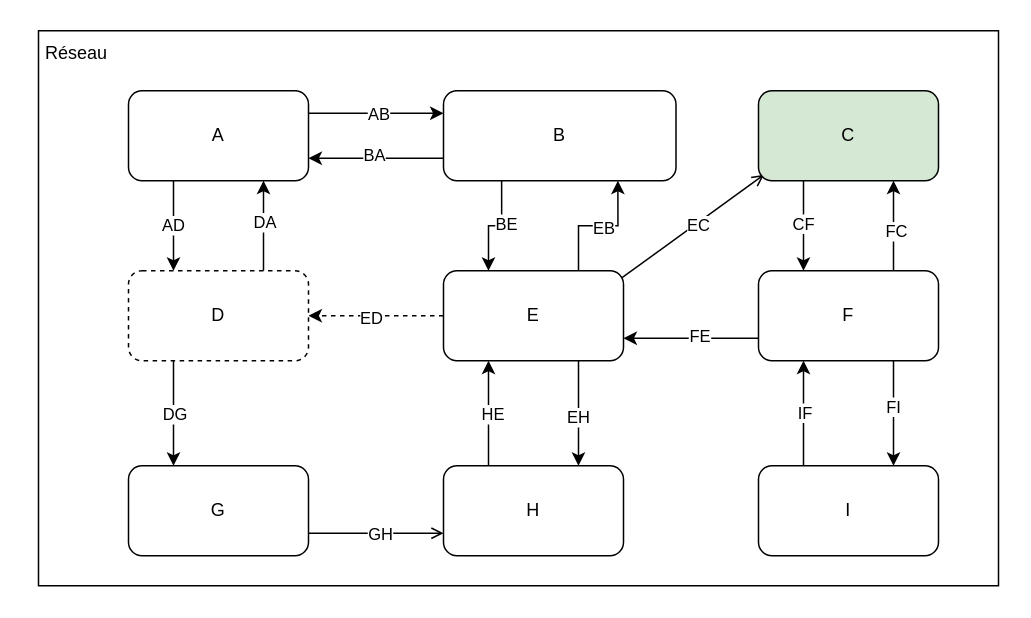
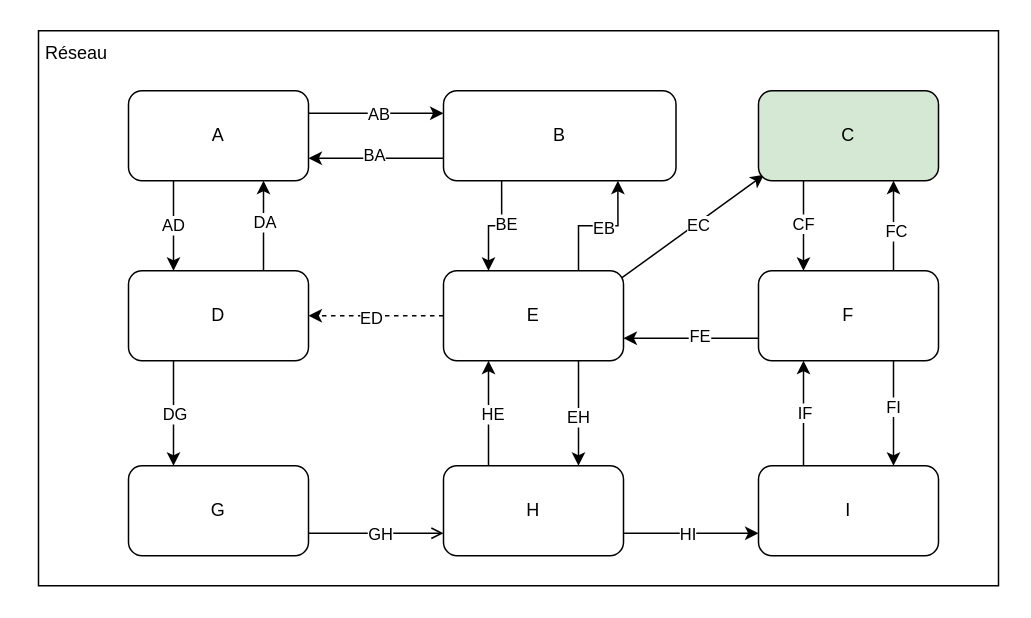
  <mxCell id="0" />
  <mxCell id="1" parent="0" />
- <mxCell id="2" style="rounded=0;orthogonalLoop=1;jettySize=auto;html=1;exitX=0.988;exitY=0.083;exitDx=0;exitDy=0;entryX=0.031;entryY=0.933;entryDx=0;entryDy=0;entryPerimeter=0;exitPerimeter=0;endArrow=open;" edge="1" parent="1" source="10" target="18"><mxGeometry relative="1" as="geometry" /></mxCell>
+ <mxCell id="2" style="rounded=0;orthogonalLoop=1;jettySize=auto;html=1;exitX=0.988;exitY=0.083;exitDx=0;exitDy=0;entryX=0.031;entryY=0.933;entryDx=0;entryDy=0;entryPerimeter=0;exitPerimeter=0;" edge="1" parent="1" source="10" target="18"><mxGeometry relative="1" as="geometry" /></mxCell>
  <mxCell id="3" value="EC" style="edgeLabel;html=1;align=center;verticalAlign=middle;resizable=0;points=[];" vertex="1" connectable="0" parent="2"><mxGeometry x="0.055" y="-1" relative="1" as="geometry"><mxPoint as="offset" /></mxGeometry></mxCell>
  <mxCell id="4" style="edgeStyle=orthogonalEdgeStyle;rounded=0;orthogonalLoop=1;jettySize=auto;html=1;exitX=0.75;exitY=1;exitDx=0;exitDy=0;entryX=0.75;entryY=0;entryDx=0;entryDy=0;" edge="1" parent="1" source="10" target="23"><mxGeometry relative="1" as="geometry" /></mxCell>
  <mxCell id="5" value="EH" style="edgeLabel;html=1;align=center;verticalAlign=middle;resizable=0;points=[];" vertex="1" connectable="0" parent="4"><mxGeometry x="0.068" y="-1" relative="1" as="geometry"><mxPoint as="offset" /></mxGeometry></mxCell>
  <mxCell id="6" style="edgeStyle=orthogonalEdgeStyle;rounded=0;orthogonalLoop=1;jettySize=auto;html=1;exitX=0;exitY=0.5;exitDx=0;exitDy=0;entryX=1;entryY=0.5;entryDx=0;entryDy=0;dashed=1;" edge="1" parent="1" source="10" target="43"><mxGeometry relative="1" as="geometry" /></mxCell>
  <mxCell id="7" value="ED" style="edgeLabel;html=1;align=center;verticalAlign=middle;resizable=0;points=[];" vertex="1" connectable="0" parent="6"><mxGeometry x="0.089" y="1" relative="1" as="geometry"><mxPoint as="offset" /></mxGeometry></mxCell>
  <mxCell id="8" style="edgeStyle=orthogonalEdgeStyle;rounded=0;orthogonalLoop=1;jettySize=auto;html=1;exitX=0.75;exitY=0;exitDx=0;exitDy=0;entryX=0.75;entryY=1;entryDx=0;entryDy=0;" edge="1" parent="1" source="10" target="15"><mxGeometry relative="1" as="geometry" /></mxCell>
  <mxCell id="9" value="EB" style="edgeLabel;html=1;align=center;verticalAlign=middle;resizable=0;points=[];" vertex="1" connectable="0" parent="8"><mxGeometry x="0.076" y="-1" relative="1" as="geometry"><mxPoint as="offset" /></mxGeometry></mxCell>
  <mxCell id="10" value="E" style="rounded=1;whiteSpace=wrap;html=1;" vertex="1" parent="1"><mxGeometry x="295" y="180" width="120" height="60" as="geometry" /></mxCell>
  <mxCell id="11" style="edgeStyle=orthogonalEdgeStyle;rounded=0;orthogonalLoop=1;jettySize=auto;html=1;exitX=0;exitY=0.75;exitDx=0;exitDy=0;entryX=1;entryY=0.75;entryDx=0;entryDy=0;" edge="1" parent="1" source="15" target="38"><mxGeometry relative="1" as="geometry" /></mxCell>
  <mxCell id="12" value="BA" style="edgeLabel;html=1;align=center;verticalAlign=middle;resizable=0;points=[];" vertex="1" connectable="0" parent="11"><mxGeometry x="0.043" y="-3" relative="1" as="geometry"><mxPoint as="offset" /></mxGeometry></mxCell>
  <mxCell id="13" style="edgeStyle=orthogonalEdgeStyle;rounded=0;orthogonalLoop=1;jettySize=auto;html=1;exitX=0.25;exitY=1;exitDx=0;exitDy=0;entryX=0.25;entryY=0;entryDx=0;entryDy=0;" edge="1" parent="1" source="15" target="10"><mxGeometry relative="1" as="geometry" /></mxCell>
  <mxCell id="14" value="BE" style="edgeLabel;html=1;align=center;verticalAlign=middle;resizable=0;points=[];" vertex="1" connectable="0" parent="13"><mxGeometry x="-0.145" y="3" relative="1" as="geometry"><mxPoint as="offset" /></mxGeometry></mxCell>
  <mxCell id="15" value="B" style="rounded=1;whiteSpace=wrap;html=1;" vertex="1" parent="1"><mxGeometry x="295" y="60" width="155" height="60" as="geometry" /></mxCell>
  <mxCell id="16" style="edgeStyle=orthogonalEdgeStyle;rounded=0;orthogonalLoop=1;jettySize=auto;html=1;exitX=0.25;exitY=1;exitDx=0;exitDy=0;entryX=0.25;entryY=0;entryDx=0;entryDy=0;" edge="1" parent="1" source="18" target="33"><mxGeometry relative="1" as="geometry" /></mxCell>
  <mxCell id="17" value="CF" style="edgeLabel;html=1;align=center;verticalAlign=middle;resizable=0;points=[];" vertex="1" connectable="0" parent="16"><mxGeometry x="-0.053" y="-1" relative="1" as="geometry"><mxPoint as="offset" /></mxGeometry></mxCell>
  <mxCell id="18" value="C" style="rounded=1;whiteSpace=wrap;html=1;fillColor=#d5e8d4;" vertex="1" parent="1"><mxGeometry x="505" y="60" width="120" height="60" as="geometry" /></mxCell>
  <mxCell id="19" style="edgeStyle=orthogonalEdgeStyle;rounded=0;orthogonalLoop=1;jettySize=auto;html=1;exitX=0.25;exitY=0;exitDx=0;exitDy=0;entryX=0.25;entryY=1;entryDx=0;entryDy=0;" edge="1" parent="1" source="23" target="10"><mxGeometry relative="1" as="geometry" /></mxCell>
  <mxCell id="20" value="HE" style="edgeLabel;html=1;align=center;verticalAlign=middle;resizable=0;points=[];" vertex="1" connectable="0" parent="19"><mxGeometry x="-0.009" y="-2" relative="1" as="geometry"><mxPoint as="offset" /></mxGeometry></mxCell>
+ <mxCell id="21" style="edgeStyle=orthogonalEdgeStyle;rounded=0;orthogonalLoop=1;jettySize=auto;html=1;exitX=1;exitY=0.75;exitDx=0;exitDy=0;entryX=0;entryY=0.75;entryDx=0;entryDy=0;" edge="1" parent="1" source="23" target="26"><mxGeometry relative="1" as="geometry" /></mxCell>
+ <mxCell id="22" value="HI" style="edgeLabel;html=1;align=center;verticalAlign=middle;resizable=0;points=[];" vertex="1" connectable="0" parent="21"><mxGeometry x="-0.056" relative="1" as="geometry"><mxPoint as="offset" /></mxGeometry></mxCell>
  <mxCell id="23" value="H" style="rounded=1;whiteSpace=wrap;html=1;" vertex="1" parent="1"><mxGeometry x="295" y="310" width="120" height="60" as="geometry" /></mxCell>
  <mxCell id="24" style="edgeStyle=orthogonalEdgeStyle;rounded=0;orthogonalLoop=1;jettySize=auto;html=1;exitX=0.25;exitY=0;exitDx=0;exitDy=0;entryX=0.25;entryY=1;entryDx=0;entryDy=0;" edge="1" parent="1" source="26" target="33"><mxGeometry relative="1" as="geometry" /></mxCell>
  <mxCell id="25" value="IF" style="edgeLabel;html=1;align=center;verticalAlign=middle;resizable=0;points=[];" vertex="1" connectable="0" parent="24"><mxGeometry x="0.03" relative="1" as="geometry"><mxPoint as="offset" /></mxGeometry></mxCell>
  <mxCell id="26" value="I" style="rounded=1;whiteSpace=wrap;html=1;" vertex="1" parent="1"><mxGeometry x="505" y="310" width="120" height="60" as="geometry" /></mxCell>
  <mxCell id="27" style="edgeStyle=orthogonalEdgeStyle;rounded=0;orthogonalLoop=1;jettySize=auto;html=1;exitX=0.75;exitY=1;exitDx=0;exitDy=0;entryX=0.75;entryY=0;entryDx=0;entryDy=0;" edge="1" parent="1" source="33" target="26"><mxGeometry relative="1" as="geometry" /></mxCell>
  <mxCell id="28" value="FI" style="edgeLabel;html=1;align=center;verticalAlign=middle;resizable=0;points=[];" vertex="1" connectable="0" parent="27"><mxGeometry x="-0.149" y="-1" relative="1" as="geometry"><mxPoint as="offset" /></mxGeometry></mxCell>
  <mxCell id="29" style="edgeStyle=orthogonalEdgeStyle;rounded=0;orthogonalLoop=1;jettySize=auto;html=1;exitX=0.75;exitY=0;exitDx=0;exitDy=0;entryX=0.75;entryY=1;entryDx=0;entryDy=0;" edge="1" parent="1" source="33" target="18"><mxGeometry relative="1" as="geometry" /></mxCell>
  <mxCell id="30" value="FC" style="edgeLabel;html=1;align=center;verticalAlign=middle;resizable=0;points=[];" vertex="1" connectable="0" parent="29"><mxGeometry x="-0.108" y="-1" relative="1" as="geometry"><mxPoint as="offset" /></mxGeometry></mxCell>
  <mxCell id="31" style="edgeStyle=orthogonalEdgeStyle;rounded=0;orthogonalLoop=1;jettySize=auto;html=1;exitX=0;exitY=0.75;exitDx=0;exitDy=0;entryX=1;entryY=0.75;entryDx=0;entryDy=0;" edge="1" parent="1" source="33" target="10"><mxGeometry relative="1" as="geometry" /></mxCell>
  <mxCell id="32" value="FE" style="edgeLabel;html=1;align=center;verticalAlign=middle;resizable=0;points=[];" vertex="1" connectable="0" parent="31"><mxGeometry x="-0.118" y="-2" relative="1" as="geometry"><mxPoint as="offset" /></mxGeometry></mxCell>
  <mxCell id="33" value="F" style="rounded=1;whiteSpace=wrap;html=1;" vertex="1" parent="1"><mxGeometry x="505" y="180" width="120" height="60" as="geometry" /></mxCell>
  <mxCell id="34" style="edgeStyle=orthogonalEdgeStyle;rounded=0;orthogonalLoop=1;jettySize=auto;html=1;exitX=1;exitY=0.25;exitDx=0;exitDy=0;entryX=0;entryY=0.25;entryDx=0;entryDy=0;" edge="1" parent="1" source="38" target="15"><mxGeometry relative="1" as="geometry" /></mxCell>
  <mxCell id="35" value="AB" style="edgeLabel;html=1;align=center;verticalAlign=middle;resizable=0;points=[];" vertex="1" connectable="0" parent="34"><mxGeometry x="0.018" y="-1" relative="1" as="geometry"><mxPoint as="offset" /></mxGeometry></mxCell>
  <mxCell id="36" style="edgeStyle=orthogonalEdgeStyle;rounded=0;orthogonalLoop=1;jettySize=auto;html=1;exitX=0.25;exitY=1;exitDx=0;exitDy=0;entryX=0.25;entryY=0;entryDx=0;entryDy=0;" edge="1" parent="1" source="38" target="43"><mxGeometry relative="1" as="geometry" /></mxCell>
  <mxCell id="37" value="AD" style="edgeLabel;html=1;align=center;verticalAlign=middle;resizable=0;points=[];" vertex="1" connectable="0" parent="36"><mxGeometry x="-0.03" y="-1" relative="1" as="geometry"><mxPoint as="offset" /></mxGeometry></mxCell>
  <mxCell id="38" value="A" style="rounded=1;whiteSpace=wrap;html=1;" vertex="1" parent="1"><mxGeometry x="85" y="60" width="120" height="60" as="geometry" /></mxCell>
  <mxCell id="39" style="edgeStyle=orthogonalEdgeStyle;rounded=0;orthogonalLoop=1;jettySize=auto;html=1;exitX=0.75;exitY=0;exitDx=0;exitDy=0;entryX=0.75;entryY=1;entryDx=0;entryDy=0;" edge="1" parent="1" source="43" target="38"><mxGeometry relative="1" as="geometry" /></mxCell>
  <mxCell id="40" value="DA" style="edgeLabel;html=1;align=center;verticalAlign=middle;resizable=0;points=[];" vertex="1" connectable="0" parent="39"><mxGeometry x="0.099" relative="1" as="geometry"><mxPoint as="offset" /></mxGeometry></mxCell>
  <mxCell id="41" style="edgeStyle=orthogonalEdgeStyle;rounded=0;orthogonalLoop=1;jettySize=auto;html=1;exitX=0.25;exitY=1;exitDx=0;exitDy=0;entryX=0.25;entryY=0;entryDx=0;entryDy=0;" edge="1" parent="1" source="43" target="46"><mxGeometry relative="1" as="geometry" /></mxCell>
  <mxCell id="42" value="DG" style="edgeLabel;html=1;align=center;verticalAlign=middle;resizable=0;points=[];" vertex="1" connectable="0" parent="41"><mxGeometry x="0.009" relative="1" as="geometry"><mxPoint as="offset" /></mxGeometry></mxCell>
- <mxCell id="43" value="D" style="rounded=1;whiteSpace=wrap;html=1;dashed=1;" vertex="1" parent="1"><mxGeometry x="85" y="180" width="120" height="60" as="geometry" /></mxCell>
+ <mxCell id="43" value="D" style="rounded=1;whiteSpace=wrap;html=1;" vertex="1" parent="1"><mxGeometry x="85" y="180" width="120" height="60" as="geometry" /></mxCell>
  <mxCell id="44" style="edgeStyle=orthogonalEdgeStyle;rounded=0;orthogonalLoop=1;jettySize=auto;html=1;exitX=1;exitY=0.75;exitDx=0;exitDy=0;entryX=0;entryY=0.75;entryDx=0;entryDy=0;endArrow=open;" edge="1" parent="1" source="46" target="23"><mxGeometry relative="1" as="geometry" /></mxCell>
  <mxCell id="45" value="GH" style="edgeLabel;html=1;align=center;verticalAlign=middle;resizable=0;points=[];" vertex="1" connectable="0" parent="44"><mxGeometry x="0.034" relative="1" as="geometry"><mxPoint as="offset" /></mxGeometry></mxCell>
  <mxCell id="46" value="G" style="rounded=1;whiteSpace=wrap;html=1;" vertex="1" parent="1"><mxGeometry x="85" y="310" width="120" height="60" as="geometry" /></mxCell>
  <mxCell id="47" value="" style="rounded=0;whiteSpace=wrap;html=1;fillColor=none;align=left;" vertex="1" parent="1"><mxGeometry x="25" y="20" width="640" height="370" as="geometry" /></mxCell>
  <mxCell id="48" value="Réseau" style="text;html=1;align=center;verticalAlign=middle;resizable=0;points=[];autosize=1;strokeColor=none;fillColor=none;" vertex="1" parent="1"><mxGeometry x="20" y="20" width="60" height="30" as="geometry" /></mxCell>
